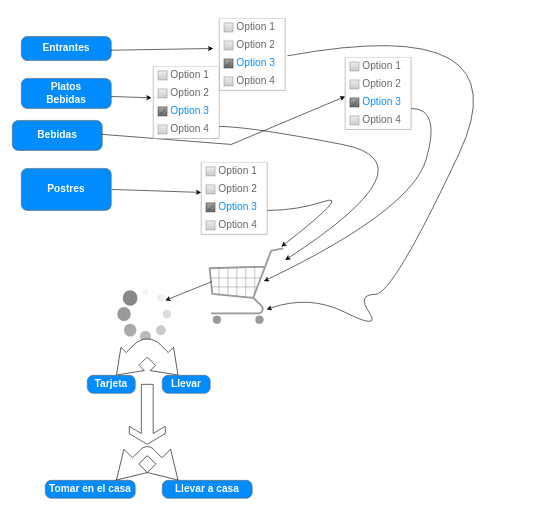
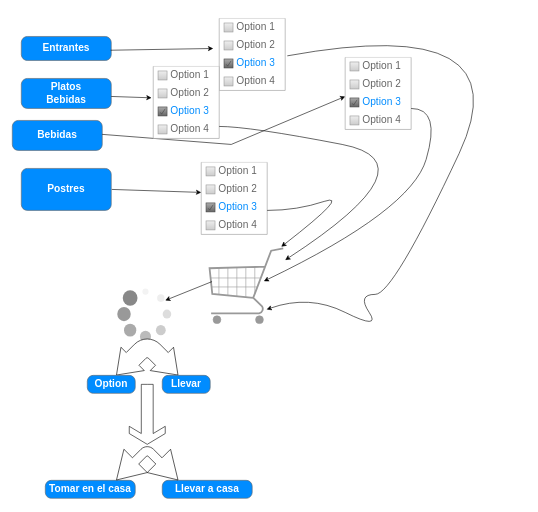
  <mxCell id="0" />
  <mxCell id="1" parent="0" />
  <mxCell id="2" value="Bebidas" style="strokeWidth=1;shadow=0;dashed=0;align=center;html=1;shape=mxgraph.mockup.buttons.button;strokeColor=#666666;fontColor=#ffffff;mainText=;buttonStyle=round;fontSize=17;fontStyle=1;fillColor=#008cff;whiteSpace=wrap;" vertex="1" parent="1"><mxGeometry x="20" y="200" width="150" height="50" as="geometry" /></mxCell>
  <mxCell id="3" value="Entrantes" style="strokeWidth=1;shadow=0;dashed=0;align=center;html=1;shape=mxgraph.mockup.buttons.button;strokeColor=#666666;fontColor=#ffffff;mainText=;buttonStyle=round;fontSize=17;fontStyle=1;fillColor=#008cff;whiteSpace=wrap;" vertex="1" parent="1"><mxGeometry x="35" y="60" width="150" height="40" as="geometry" /></mxCell>
  <mxCell id="4" value="Postres" style="strokeWidth=1;shadow=0;dashed=0;align=center;html=1;shape=mxgraph.mockup.buttons.button;strokeColor=#666666;fontColor=#ffffff;mainText=;buttonStyle=round;fontSize=17;fontStyle=1;fillColor=#008cff;whiteSpace=wrap;" vertex="1" parent="1"><mxGeometry x="35" y="280" width="150" height="70" as="geometry" /></mxCell>
  <mxCell id="5" value="" style="endArrow=classic;html=1;rounded=0;exitX=0.993;exitY=0.573;exitDx=0;exitDy=0;exitPerimeter=0;" edge="1" parent="1" source="3"><mxGeometry width="50" height="50" relative="1" as="geometry"><mxPoint x="285" y="310" as="sourcePoint" /><mxPoint x="355" y="80" as="targetPoint" /><Array as="points" /></mxGeometry></mxCell>
  <mxCell id="6" value="" style="swimlane;strokeColor=#999999;swimlaneFillColor=#FFFFFF;fillColor=#ffffff;fontColor=#666666;fontStyle=0;childLayout=stackLayout;horizontal=1;startSize=0;horizontalStack=0;resizeParent=1;resizeParentMax=0;resizeLast=0;collapsible=0;marginBottom=0;whiteSpace=wrap;html=1;" vertex="1" parent="1"><mxGeometry x="365" y="30" width="110" height="120" as="geometry" /></mxCell>
  <mxCell id="7" value="Option 1" style="text;strokeColor=none;align=left;verticalAlign=middle;spacingLeft=27;spacingRight=10;overflow=hidden;points=[[0,0.5],[1,0.5]];portConstraint=eastwest;rotatable=0;whiteSpace=wrap;html=1;fillColor=none;fontColor=inherit;fontSize=17;" vertex="1" parent="6"><mxGeometry width="110" height="30" as="geometry" /></mxCell>
  <mxCell id="8" value="" style="resizable=0;fillColor=#EEEEEE;strokeColor=#999999;gradientColor=#cccccc;html=1;" vertex="1" parent="7"><mxGeometry y="0.5" width="15" height="15" relative="1" as="geometry"><mxPoint x="8" y="-7.5" as="offset" /></mxGeometry></mxCell>
  <mxCell id="9" value="Option 2" style="text;strokeColor=none;align=left;verticalAlign=middle;spacingLeft=27;spacingRight=10;overflow=hidden;points=[[0,0.5],[1,0.5]];portConstraint=eastwest;rotatable=0;whiteSpace=wrap;html=1;rSize=5;fillColor=none;fontColor=inherit;fontSize=17;" vertex="1" parent="6"><mxGeometry y="30" width="110" height="30" as="geometry" /></mxCell>
  <mxCell id="10" value="" style="resizable=0;fillColor=#EEEEEE;strokeColor=#999999;gradientColor=#cccccc;html=1;" vertex="1" parent="9"><mxGeometry y="0.5" width="15" height="15" relative="1" as="geometry"><mxPoint x="8" y="-7.5" as="offset" /></mxGeometry></mxCell>
  <mxCell id="11" value="Option 3" style="text;strokeColor=none;align=left;verticalAlign=middle;spacingLeft=27;spacingRight=10;overflow=hidden;points=[[0,0.5],[1,0.5]];portConstraint=eastwest;rotatable=0;whiteSpace=wrap;html=1;rSize=5;fillColor=none;fontColor=#008CFF;fontSize=17;" vertex="1" parent="6"><mxGeometry y="60" width="110" height="30" as="geometry" /></mxCell>
  <mxCell id="12" value="" style="shape=mxgraph.mockup.forms.checkbox;resizable=0;fillColor=#AAAAAA;gradientColor=#666666;strokeColor=#444444;html=1;" vertex="1" parent="11"><mxGeometry y="0.5" width="15" height="15" relative="1" as="geometry"><mxPoint x="8" y="-7.5" as="offset" /></mxGeometry></mxCell>
  <mxCell id="13" value="Option 4" style="text;strokeColor=none;align=left;verticalAlign=middle;spacingLeft=27;spacingRight=10;overflow=hidden;points=[[0,0.5],[1,0.5]];portConstraint=eastwest;rotatable=0;whiteSpace=wrap;html=1;fillColor=none;fontColor=inherit;fontSize=17;" vertex="1" parent="6"><mxGeometry y="90" width="110" height="30" as="geometry" /></mxCell>
  <mxCell id="14" value="" style="resizable=0;fillColor=#EEEEEE;strokeColor=#999999;gradientColor=#cccccc;html=1;" vertex="1" parent="13"><mxGeometry y="0.5" width="15" height="15" relative="1" as="geometry"><mxPoint x="8" y="-7.5" as="offset" /></mxGeometry></mxCell>
  <mxCell id="15" value="" style="endArrow=classic;html=1;rounded=0;exitX=0.999;exitY=0.464;exitDx=0;exitDy=0;exitPerimeter=0;" edge="1" parent="1" source="2"><mxGeometry width="50" height="50" relative="1" as="geometry"><mxPoint x="285" y="310" as="sourcePoint" /><mxPoint x="575" y="160" as="targetPoint" /><Array as="points"><mxPoint x="385" y="240" /></Array></mxGeometry></mxCell>
  <mxCell id="16" value="" style="swimlane;strokeColor=#999999;swimlaneFillColor=#FFFFFF;fillColor=#ffffff;fontColor=#666666;fontStyle=0;childLayout=stackLayout;horizontal=1;startSize=0;horizontalStack=0;resizeParent=1;resizeParentMax=0;resizeLast=0;collapsible=0;marginBottom=0;whiteSpace=wrap;html=1;" vertex="1" parent="1"><mxGeometry x="575" y="95" width="110" height="120" as="geometry" /></mxCell>
  <mxCell id="17" value="Option 1" style="text;strokeColor=none;align=left;verticalAlign=middle;spacingLeft=27;spacingRight=10;overflow=hidden;points=[[0,0.5],[1,0.5]];portConstraint=eastwest;rotatable=0;whiteSpace=wrap;html=1;fillColor=none;fontColor=inherit;fontSize=17;" vertex="1" parent="16"><mxGeometry width="110" height="30" as="geometry" /></mxCell>
  <mxCell id="18" value="" style="resizable=0;fillColor=#EEEEEE;strokeColor=#999999;gradientColor=#cccccc;html=1;" vertex="1" parent="17"><mxGeometry y="0.5" width="15" height="15" relative="1" as="geometry"><mxPoint x="8" y="-7.5" as="offset" /></mxGeometry></mxCell>
  <mxCell id="19" value="Option 2" style="text;strokeColor=none;align=left;verticalAlign=middle;spacingLeft=27;spacingRight=10;overflow=hidden;points=[[0,0.5],[1,0.5]];portConstraint=eastwest;rotatable=0;whiteSpace=wrap;html=1;rSize=5;fillColor=none;fontColor=inherit;fontSize=17;" vertex="1" parent="16"><mxGeometry y="30" width="110" height="30" as="geometry" /></mxCell>
  <mxCell id="20" value="" style="resizable=0;fillColor=#EEEEEE;strokeColor=#999999;gradientColor=#cccccc;html=1;" vertex="1" parent="19"><mxGeometry y="0.5" width="15" height="15" relative="1" as="geometry"><mxPoint x="8" y="-7.5" as="offset" /></mxGeometry></mxCell>
  <mxCell id="21" value="Option 3" style="text;strokeColor=none;align=left;verticalAlign=middle;spacingLeft=27;spacingRight=10;overflow=hidden;points=[[0,0.5],[1,0.5]];portConstraint=eastwest;rotatable=0;whiteSpace=wrap;html=1;rSize=5;fillColor=none;fontColor=#008CFF;fontSize=17;" vertex="1" parent="16"><mxGeometry y="60" width="110" height="30" as="geometry" /></mxCell>
  <mxCell id="22" value="" style="shape=mxgraph.mockup.forms.checkbox;resizable=0;fillColor=#AAAAAA;gradientColor=#666666;strokeColor=#444444;html=1;" vertex="1" parent="21"><mxGeometry y="0.5" width="15" height="15" relative="1" as="geometry"><mxPoint x="8" y="-7.5" as="offset" /></mxGeometry></mxCell>
  <mxCell id="23" value="Option 4" style="text;strokeColor=none;align=left;verticalAlign=middle;spacingLeft=27;spacingRight=10;overflow=hidden;points=[[0,0.5],[1,0.5]];portConstraint=eastwest;rotatable=0;whiteSpace=wrap;html=1;fillColor=none;fontColor=inherit;fontSize=17;" vertex="1" parent="16"><mxGeometry y="90" width="110" height="30" as="geometry" /></mxCell>
  <mxCell id="24" value="" style="resizable=0;fillColor=#EEEEEE;strokeColor=#999999;gradientColor=#cccccc;html=1;" vertex="1" parent="23"><mxGeometry y="0.5" width="15" height="15" relative="1" as="geometry"><mxPoint x="8" y="-7.5" as="offset" /></mxGeometry></mxCell>
  <mxCell id="25" value="" style="endArrow=classic;html=1;rounded=0;exitX=1.006;exitY=0.5;exitDx=0;exitDy=0;exitPerimeter=0;" edge="1" parent="1" source="4"><mxGeometry width="50" height="50" relative="1" as="geometry"><mxPoint x="285" y="310" as="sourcePoint" /><mxPoint x="335" y="320" as="targetPoint" /></mxGeometry></mxCell>
  <mxCell id="26" value="" style="curved=1;endArrow=classic;html=1;rounded=0;exitX=1.032;exitY=0.076;exitDx=0;exitDy=0;exitPerimeter=0;entryX=0.762;entryY=0.809;entryDx=0;entryDy=0;entryPerimeter=0;" edge="1" parent="1" source="11" target="28"><mxGeometry width="50" height="50" relative="1" as="geometry"><mxPoint x="285" y="310" as="sourcePoint" /><mxPoint x="435" y="490" as="targetPoint" /><Array as="points"><mxPoint x="875" y="20" /><mxPoint x="655" y="490" /><mxPoint x="595" y="490" /><mxPoint x="635" y="550" /><mxPoint x="515" y="490" /></Array></mxGeometry></mxCell>
  <mxCell id="27" value="" style="curved=1;endArrow=classic;html=1;rounded=0;entryX=0.726;entryY=0.446;entryDx=0;entryDy=0;entryPerimeter=0;" edge="1" parent="1" target="28"><mxGeometry width="50" height="50" relative="1" as="geometry"><mxPoint x="685" y="180" as="sourcePoint" /><mxPoint x="435" y="470" as="targetPoint" /><Array as="points"><mxPoint x="735" y="180" /><mxPoint x="685" y="350" /></Array></mxGeometry></mxCell>
  <mxCell id="28" value="" style="verticalLabelPosition=bottom;shadow=0;dashed=0;align=center;html=1;verticalAlign=top;strokeWidth=1;shape=mxgraph.mockup.misc.shoppingCart;strokeColor=#999999;" vertex="1" parent="1"><mxGeometry x="345" y="410" width="130" height="130" as="geometry" /></mxCell>
  <mxCell id="29" value="" style="endArrow=classic;html=1;rounded=0;exitX=0.062;exitY=0.451;exitDx=0;exitDy=0;exitPerimeter=0;" edge="1" parent="1" source="28"><mxGeometry width="50" height="50" relative="1" as="geometry"><mxPoint x="285" y="470" as="sourcePoint" /><mxPoint x="275" y="500" as="targetPoint" /></mxGeometry></mxCell>
  <mxCell id="30" value="Platos&lt;div&gt;Bebidas&lt;/div&gt;" style="strokeWidth=1;shadow=0;dashed=0;align=center;html=1;shape=mxgraph.mockup.buttons.button;strokeColor=#666666;fontColor=#ffffff;mainText=;buttonStyle=round;fontSize=17;fontStyle=1;fillColor=#008cff;whiteSpace=wrap;" vertex="1" parent="1"><mxGeometry x="35" y="130" width="150" height="50" as="geometry" /></mxCell>
  <mxCell id="31" value="" style="endArrow=classic;html=1;rounded=0;entryX=-0.026;entryY=0.743;entryDx=0;entryDy=0;entryPerimeter=0;" edge="1" parent="1" target="35"><mxGeometry width="50" height="50" relative="1" as="geometry"><mxPoint x="185" y="160" as="sourcePoint" /><mxPoint x="245" y="160" as="targetPoint" /></mxGeometry></mxCell>
  <mxCell id="32" value="" style="swimlane;strokeColor=#999999;swimlaneFillColor=#FFFFFF;fillColor=#ffffff;fontColor=#666666;fontStyle=0;childLayout=stackLayout;horizontal=1;startSize=0;horizontalStack=0;resizeParent=1;resizeParentMax=0;resizeLast=0;collapsible=0;marginBottom=0;whiteSpace=wrap;html=1;" vertex="1" parent="1"><mxGeometry x="255" y="110" width="110" height="120" as="geometry" /></mxCell>
  <mxCell id="33" value="Option 1" style="text;strokeColor=none;align=left;verticalAlign=middle;spacingLeft=27;spacingRight=10;overflow=hidden;points=[[0,0.5],[1,0.5]];portConstraint=eastwest;rotatable=0;whiteSpace=wrap;html=1;fillColor=none;fontColor=inherit;fontSize=17;" vertex="1" parent="32"><mxGeometry width="110" height="30" as="geometry" /></mxCell>
  <mxCell id="34" value="" style="resizable=0;fillColor=#EEEEEE;strokeColor=#999999;gradientColor=#cccccc;html=1;" vertex="1" parent="33"><mxGeometry y="0.5" width="15" height="15" relative="1" as="geometry"><mxPoint x="8" y="-7.5" as="offset" /></mxGeometry></mxCell>
  <mxCell id="35" value="Option 2" style="text;strokeColor=none;align=left;verticalAlign=middle;spacingLeft=27;spacingRight=10;overflow=hidden;points=[[0,0.5],[1,0.5]];portConstraint=eastwest;rotatable=0;whiteSpace=wrap;html=1;rSize=5;fillColor=none;fontColor=inherit;fontSize=17;" vertex="1" parent="32"><mxGeometry y="30" width="110" height="30" as="geometry" /></mxCell>
  <mxCell id="36" value="" style="resizable=0;fillColor=#EEEEEE;strokeColor=#999999;gradientColor=#cccccc;html=1;" vertex="1" parent="35"><mxGeometry y="0.5" width="15" height="15" relative="1" as="geometry"><mxPoint x="8" y="-7.5" as="offset" /></mxGeometry></mxCell>
  <mxCell id="37" value="Option 3" style="text;strokeColor=none;align=left;verticalAlign=middle;spacingLeft=27;spacingRight=10;overflow=hidden;points=[[0,0.5],[1,0.5]];portConstraint=eastwest;rotatable=0;whiteSpace=wrap;html=1;rSize=5;fillColor=none;fontColor=#008CFF;fontSize=17;" vertex="1" parent="32"><mxGeometry y="60" width="110" height="30" as="geometry" /></mxCell>
  <mxCell id="38" value="" style="shape=mxgraph.mockup.forms.checkbox;resizable=0;fillColor=#AAAAAA;gradientColor=#666666;strokeColor=#444444;html=1;" vertex="1" parent="37"><mxGeometry y="0.5" width="15" height="15" relative="1" as="geometry"><mxPoint x="8" y="-7.5" as="offset" /></mxGeometry></mxCell>
  <mxCell id="39" value="Option 4" style="text;strokeColor=none;align=left;verticalAlign=middle;spacingLeft=27;spacingRight=10;overflow=hidden;points=[[0,0.5],[1,0.5]];portConstraint=eastwest;rotatable=0;whiteSpace=wrap;html=1;fillColor=none;fontColor=inherit;fontSize=17;" vertex="1" parent="32"><mxGeometry y="90" width="110" height="30" as="geometry" /></mxCell>
  <mxCell id="40" value="" style="resizable=0;fillColor=#EEEEEE;strokeColor=#999999;gradientColor=#cccccc;html=1;" vertex="1" parent="39"><mxGeometry y="0.5" width="15" height="15" relative="1" as="geometry"><mxPoint x="8" y="-7.5" as="offset" /></mxGeometry></mxCell>
  <mxCell id="41" value="" style="verticalLabelPosition=bottom;shadow=0;dashed=0;align=center;html=1;verticalAlign=top;strokeWidth=1;shape=mxgraph.mockup.misc.loading_circle_1;pointerEvents=1" vertex="1" parent="1"><mxGeometry x="195" y="480" width="90" height="90" as="geometry" /></mxCell>
  <mxCell id="42" value="" style="html=1;shadow=0;dashed=0;align=center;verticalAlign=middle;shape=mxgraph.arrows2.bendDoubleArrow;dy=15;dx=38;arrowHead=55;rounded=1;rotation=45;" vertex="1" parent="1"><mxGeometry x="195" y="555" width="100" height="100" as="geometry" /></mxCell>
- <mxCell id="43" value="Tarjeta" style="strokeWidth=1;shadow=0;dashed=0;align=center;html=1;shape=mxgraph.mockup.buttons.button;strokeColor=#666666;fontColor=#ffffff;mainText=;buttonStyle=round;fontSize=17;fontStyle=1;fillColor=#008cff;whiteSpace=wrap;" vertex="1" parent="1"><mxGeometry x="145" y="625" width="80" height="30" as="geometry" /></mxCell>
+ <mxCell id="43" value="Option" style="strokeWidth=1;shadow=0;dashed=0;align=center;html=1;shape=mxgraph.mockup.buttons.button;strokeColor=#666666;fontColor=#ffffff;mainText=;buttonStyle=round;fontSize=17;fontStyle=1;fillColor=#008cff;whiteSpace=wrap;" vertex="1" parent="1"><mxGeometry x="145" y="625" width="80" height="30" as="geometry" /></mxCell>
  <mxCell id="44" value="Llevar" style="strokeWidth=1;shadow=0;dashed=0;align=center;html=1;shape=mxgraph.mockup.buttons.button;strokeColor=#666666;fontColor=#ffffff;mainText=;buttonStyle=round;fontSize=17;fontStyle=1;fillColor=#008cff;whiteSpace=wrap;" vertex="1" parent="1"><mxGeometry x="270" y="625" width="80" height="30" as="geometry" /></mxCell>
  <mxCell id="45" value="" style="html=1;shadow=0;dashed=0;align=center;verticalAlign=middle;shape=mxgraph.arrows2.sharpArrow;dy1=0.67;dx1=18;dx2=18;notch=0;rotation=90;" vertex="1" parent="1"><mxGeometry x="195" y="660" width="100" height="60" as="geometry" /></mxCell>
  <mxCell id="46" value="Tomar en el casa" style="strokeWidth=1;shadow=0;dashed=0;align=center;html=1;shape=mxgraph.mockup.buttons.button;strokeColor=#666666;fontColor=#ffffff;mainText=;buttonStyle=round;fontSize=17;fontStyle=1;fillColor=#008cff;whiteSpace=wrap;" vertex="1" parent="1"><mxGeometry x="75" y="800" width="150" height="30" as="geometry" /></mxCell>
  <mxCell id="47" value="Llevar a casa" style="strokeWidth=1;shadow=0;dashed=0;align=center;html=1;shape=mxgraph.mockup.buttons.button;strokeColor=#666666;fontColor=#ffffff;mainText=;buttonStyle=round;fontSize=17;fontStyle=1;fillColor=#008cff;whiteSpace=wrap;" vertex="1" parent="1"><mxGeometry x="270" y="800" width="150" height="30" as="geometry" /></mxCell>
  <mxCell id="48" value="" style="html=1;shadow=0;dashed=0;align=center;verticalAlign=middle;shape=mxgraph.arrows2.bendDoubleArrow;dy=7.33;dx=45;arrowHead=55;rounded=1;rotation=45;" vertex="1" parent="1"><mxGeometry x="195" y="730" width="100" height="100" as="geometry" /></mxCell>
  <mxCell id="49" value="" style="swimlane;strokeColor=#999999;swimlaneFillColor=#FFFFFF;fillColor=#ffffff;fontColor=#666666;fontStyle=0;childLayout=stackLayout;horizontal=1;startSize=0;horizontalStack=0;resizeParent=1;resizeParentMax=0;resizeLast=0;collapsible=0;marginBottom=0;whiteSpace=wrap;html=1;" vertex="1" parent="1"><mxGeometry x="335" y="270" width="110" height="120" as="geometry" /></mxCell>
  <mxCell id="50" value="Option 1" style="text;strokeColor=none;align=left;verticalAlign=middle;spacingLeft=27;spacingRight=10;overflow=hidden;points=[[0,0.5],[1,0.5]];portConstraint=eastwest;rotatable=0;whiteSpace=wrap;html=1;fillColor=none;fontColor=inherit;fontSize=17;" vertex="1" parent="49"><mxGeometry width="110" height="30" as="geometry" /></mxCell>
  <mxCell id="51" value="" style="resizable=0;fillColor=#EEEEEE;strokeColor=#999999;gradientColor=#cccccc;html=1;" vertex="1" parent="50"><mxGeometry y="0.5" width="15" height="15" relative="1" as="geometry"><mxPoint x="8" y="-7.5" as="offset" /></mxGeometry></mxCell>
  <mxCell id="52" value="Option 2" style="text;strokeColor=none;align=left;verticalAlign=middle;spacingLeft=27;spacingRight=10;overflow=hidden;points=[[0,0.5],[1,0.5]];portConstraint=eastwest;rotatable=0;whiteSpace=wrap;html=1;rSize=5;fillColor=none;fontColor=inherit;fontSize=17;" vertex="1" parent="49"><mxGeometry y="30" width="110" height="30" as="geometry" /></mxCell>
  <mxCell id="53" value="" style="resizable=0;fillColor=#EEEEEE;strokeColor=#999999;gradientColor=#cccccc;html=1;" vertex="1" parent="52"><mxGeometry y="0.5" width="15" height="15" relative="1" as="geometry"><mxPoint x="8" y="-7.5" as="offset" /></mxGeometry></mxCell>
  <mxCell id="54" value="Option 3" style="text;strokeColor=none;align=left;verticalAlign=middle;spacingLeft=27;spacingRight=10;overflow=hidden;points=[[0,0.5],[1,0.5]];portConstraint=eastwest;rotatable=0;whiteSpace=wrap;html=1;rSize=5;fillColor=none;fontColor=#008CFF;fontSize=17;" vertex="1" parent="49"><mxGeometry y="60" width="110" height="30" as="geometry" /></mxCell>
  <mxCell id="55" value="" style="shape=mxgraph.mockup.forms.checkbox;resizable=0;fillColor=#AAAAAA;gradientColor=#666666;strokeColor=#444444;html=1;" vertex="1" parent="54"><mxGeometry y="0.5" width="15" height="15" relative="1" as="geometry"><mxPoint x="8" y="-7.5" as="offset" /></mxGeometry></mxCell>
  <mxCell id="56" value="Option 4" style="text;strokeColor=none;align=left;verticalAlign=middle;spacingLeft=27;spacingRight=10;overflow=hidden;points=[[0,0.5],[1,0.5]];portConstraint=eastwest;rotatable=0;whiteSpace=wrap;html=1;fillColor=none;fontColor=inherit;fontSize=17;" vertex="1" parent="49"><mxGeometry y="90" width="110" height="30" as="geometry" /></mxCell>
  <mxCell id="57" value="" style="resizable=0;fillColor=#EEEEEE;strokeColor=#999999;gradientColor=#cccccc;html=1;" vertex="1" parent="56"><mxGeometry y="0.5" width="15" height="15" relative="1" as="geometry"><mxPoint x="8" y="-7.5" as="offset" /></mxGeometry></mxCell>
  <mxCell id="58" value="" style="curved=1;endArrow=classic;html=1;rounded=0;entryX=0.95;entryY=0.004;entryDx=0;entryDy=0;entryPerimeter=0;" edge="1" parent="1" target="28"><mxGeometry width="50" height="50" relative="1" as="geometry"><mxPoint x="445" y="350" as="sourcePoint" /><mxPoint x="525" y="390" as="targetPoint" /><Array as="points"><mxPoint x="495" y="350" /><mxPoint x="585" y="320" /></Array></mxGeometry></mxCell>
  <mxCell id="59" value="" style="curved=1;endArrow=classic;html=1;rounded=0;" edge="1" parent="1" target="28"><mxGeometry width="50" height="50" relative="1" as="geometry"><mxPoint x="365" y="210" as="sourcePoint" /><mxPoint x="495" y="430" as="targetPoint" /><Array as="points"><mxPoint x="415" y="210" /><mxPoint x="725" y="270" /></Array></mxGeometry></mxCell>
